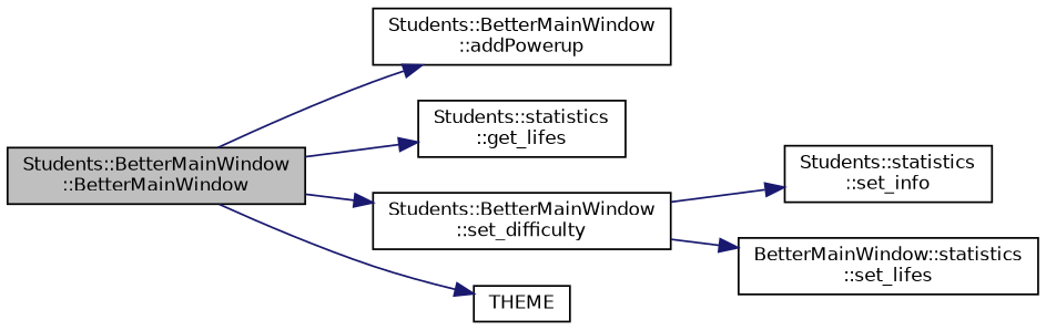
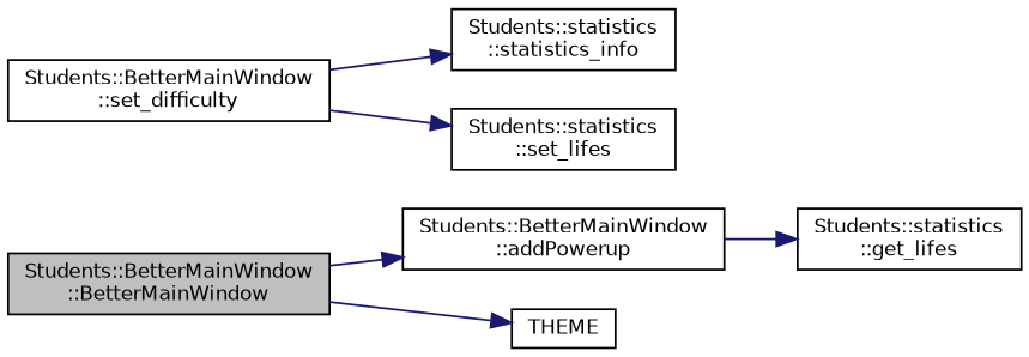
  digraph {
    rankdir=LR
    node [color=black fillcolor=white fontname=Helvetica fontsize=10 shape=record style=filled]
    edge [color=midnightblue fontname=Helvetica fontsize=10 labelfontname=Helvetica labelfontsize=10 style=solid]
    n1 [fillcolor=grey75 fontcolor=black height=0.2 label="Students::BetterMainWindow\l::BetterMainWindow" width=0.4]
    n2 [height=0.2 label="Students::BetterMainWindow\l::addPowerup" width=0.4]
    n3 [height=0.2 label="Students::statistics\l::get_lifes" width=0.4]
    n4 [height=0.2 label="Students::BetterMainWindow\l::set_difficulty" width=0.4]
    n5 [height=0.2 label=THEME width=0.4]
-   n6 [height=0.2 label="Students::statistics\l::set_info" width=0.4]
-   n7 [height=0.2 label="BetterMainWindow::statistics\l::set_lifes" width=0.4]
+   n6 [height=0.2 label="Students::statistics\l::statistics_info" width=0.4]
+   n7 [height=0.2 label="Students::statistics\l::set_lifes" width=0.4]
    n1 -> n2
-   n1 -> n3
-   n1 -> n4
+   n2 -> n3
    n1 -> n5
    n4 -> n6
    n4 -> n7
  }
